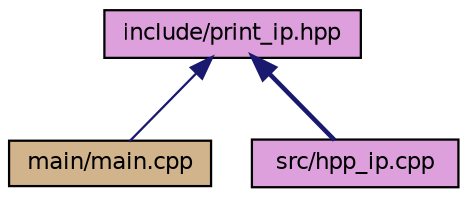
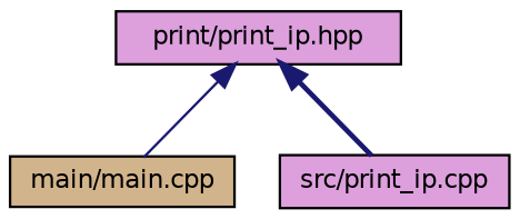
  digraph {
    node [color=black fillcolor=plum fontname=Helvetica fontsize=10 shape=record style=filled]
    edge [color=midnightblue dir=back fontname=Helvetica fontsize=10 labelfontname=Helvetica labelfontsize=10]
-   n1 [fontcolor=black height=0.2 label="include/print_ip.hpp" width=0.4]
+   n1 [fontcolor=black height=0.2 label="print/print_ip.hpp" width=0.4]
    n2 [fillcolor=tan height=0.2 label="main/main.cpp" width=0.4]
-   n3 [height=0.2 label="src/hpp_ip.cpp" width=0.4]
+   n3 [height=0.2 label="src/print_ip.cpp" width=0.4]
    n1 -> n2 [style=solid]
    n1 -> n3 [style=bold]
  }
